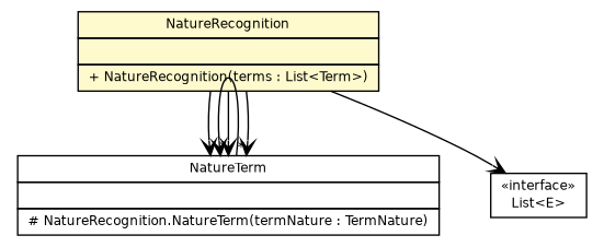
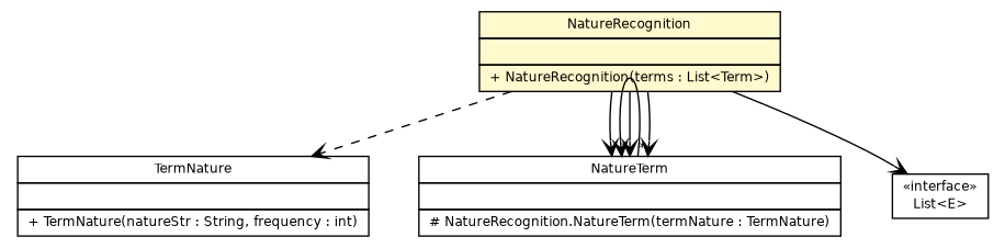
  digraph {
    node [fontcolor=black fontname=Helvetica fontsize=9.0 shape=plaintext]
    edge [arrowhead=open color=black fontcolor=black fontname=Helvetica fontsize=10.0 headport=p labelfontname=Helvetica labelfontsize=10 tailport=p]
+   n1 [label=<<table border="0" cellborder="1" cellspacing="0" cellpadding="2" port="p" href="../domain/TermNature.html"> 		<tr><td><table border="0" cellspacing="0" cellpadding="1"> 			<tr><td> TermNature </td></tr> 		</table></td></tr> 		<tr><td><table border="0" cellspacing="0" cellpadding="1"> 			<tr><td align="left">  </td></tr> 		</table></td></tr> 		<tr><td><table border="0" cellspacing="0" cellpadding="1"> 			<tr><td align="left"> + TermNature(natureStr : String, frequency : int) </td></tr> 		</table></td></tr> 		</table>>]
    n2 [label=<<table border="0" cellborder="1" cellspacing="0" cellpadding="2" port="p" bgcolor="lemonChiffon" href="./NatureRecognition.html"> 		<tr><td><table border="0" cellspacing="0" cellpadding="1"> 			<tr><td> NatureRecognition </td></tr> 		</table></td></tr> 		<tr><td><table border="0" cellspacing="0" cellpadding="1"> 			<tr><td align="left">  </td></tr> 		</table></td></tr> 		<tr><td><table border="0" cellspacing="0" cellpadding="1"> 			<tr><td align="left"> + NatureRecognition(terms : List&lt;Term&gt;) </td></tr> 		</table></td></tr> 		</table>>]
    n3 [label=<<table border="0" cellborder="1" cellspacing="0" cellpadding="2" port="p" href="./NatureRecognition.NatureTerm.html"> 		<tr><td><table border="0" cellspacing="0" cellpadding="1"> 			<tr><td> NatureTerm </td></tr> 		</table></td></tr> 		<tr><td><table border="0" cellspacing="0" cellpadding="1"> 			<tr><td align="left">  </td></tr> 		</table></td></tr> 		<tr><td><table border="0" cellspacing="0" cellpadding="1"> 			<tr><td align="left"> # NatureRecognition.NatureTerm(termNature : TermNature) </td></tr> 		</table></td></tr> 		</table>>]
    n4 [label=<<table border="0" cellborder="1" cellspacing="0" cellpadding="2" port="p" href="http://java.sun.com/j2se/1.4.2/docs/api/java/util/List.html"> 		<tr><td><table border="0" cellspacing="0" cellpadding="1"> 			<tr><td> &laquo;interface&raquo; </td></tr> 			<tr><td> List&lt;E&gt; </td></tr> 		</table></td></tr> 		</table>>]
+   n2 -> n1 [style=dashed]
    n2 -> n3
    n2 -> n3 [headlabel="*"]
    n2 -> n3 [headlabel="*"]
    n2 -> n4
    n3 -> n3
  }
